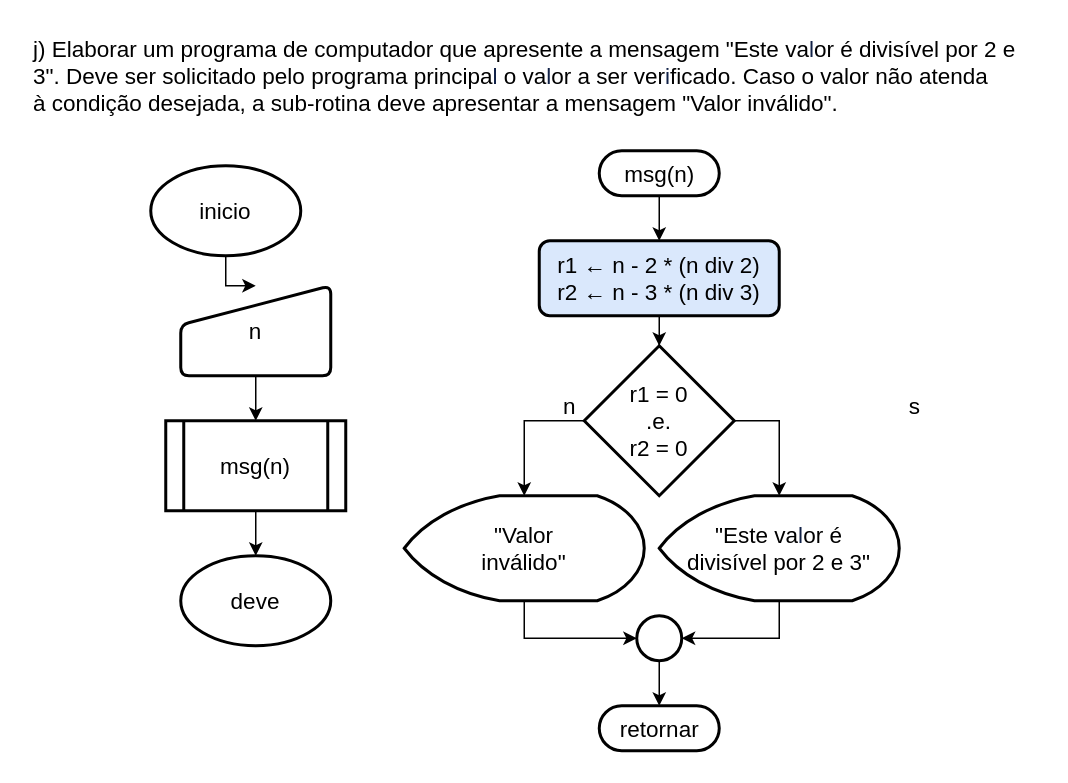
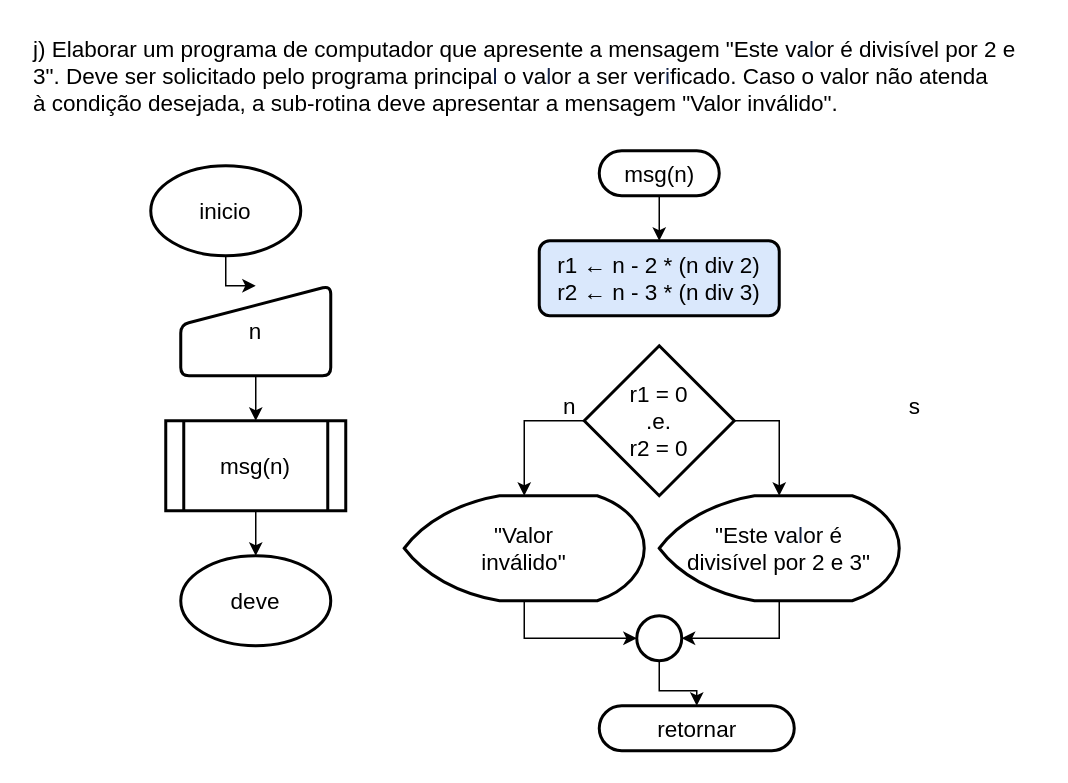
  <mxCell id="0" />
  <mxCell id="1" parent="0" />
  <mxCell id="2" value="&lt;span class=&quot;fontstyle0&quot; style=&quot;font-size: 15px;&quot;&gt;j) Elaborar um programa de computador que apresente a mensagem &quot;Este va&lt;/span&gt;&lt;span style=&quot;color: rgb(17, 33, 71); font-size: 15px;&quot; class=&quot;fontstyle0&quot;&gt;l&lt;/span&gt;&lt;span class=&quot;fontstyle0&quot; style=&quot;font-size: 15px;&quot;&gt;or é divisível por 2 e&lt;br style=&quot;font-size: 15px;&quot;&gt;3&quot;. Deve ser solicitado pelo programa principa&lt;/span&gt;&lt;span style=&quot;color: rgb(17, 33, 71); font-size: 15px;&quot; class=&quot;fontstyle0&quot;&gt;l &lt;/span&gt;&lt;span class=&quot;fontstyle0&quot; style=&quot;font-size: 15px;&quot;&gt;o va&lt;/span&gt;&lt;span style=&quot;color: rgb(17, 33, 71); font-size: 15px;&quot; class=&quot;fontstyle0&quot;&gt;l&lt;/span&gt;&lt;span class=&quot;fontstyle0&quot; style=&quot;font-size: 15px;&quot;&gt;or a ser ver&lt;/span&gt;&lt;span style=&quot;color: rgb(17, 33, 71); font-size: 15px;&quot; class=&quot;fontstyle0&quot;&gt;i&lt;/span&gt;&lt;span class=&quot;fontstyle0&quot; style=&quot;font-size: 15px;&quot;&gt;ficado. Caso o valor não atenda&lt;br style=&quot;font-size: 15px;&quot;&gt;&lt;/span&gt;&lt;span class=&quot;fontstyle2&quot; style=&quot;font-size: 15px;&quot;&gt;à &lt;/span&gt;&lt;span class=&quot;fontstyle0&quot; style=&quot;font-size: 15px;&quot;&gt;condição desejada, a sub-rotina deve apresentar a mensagem &quot;Valor inválido&quot;.&lt;/span&gt; " style="text;html=1;align=left;verticalAlign=middle;resizable=0;points=[];autosize=1;strokeColor=none;fillColor=none;fontSize=15;" vertex="1" parent="1"><mxGeometry width="670" height="60" as="geometry" x="20" y="20" /></mxCell>
  <mxCell id="3" value="" style="edgeStyle=orthogonalEdgeStyle;rounded=0;orthogonalLoop=1;jettySize=auto;html=1;fontSize=15;" edge="1" parent="1" source="4" target="7"><mxGeometry relative="1" as="geometry" /></mxCell>
  <mxCell id="4" value="msg(n)" style="html=1;dashed=0;whitespace=wrap;shape=mxgraph.dfd.start;fontSize=15;strokeWidth=2;" vertex="1" parent="1"><mxGeometry x="399" y="100" width="80" height="30" as="geometry" /></mxCell>
- <mxCell id="5" value="retornar" style="html=1;dashed=0;whitespace=wrap;shape=mxgraph.dfd.start;fontSize=15;strokeWidth=2;" vertex="1" parent="1"><mxGeometry x="399" y="470" width="80" height="30" as="geometry" /></mxCell>
- <mxCell id="6" value="" style="edgeStyle=orthogonalEdgeStyle;rounded=0;orthogonalLoop=1;jettySize=auto;html=1;fontSize=15;" edge="1" parent="1" source="7" target="10"><mxGeometry relative="1" as="geometry" /></mxCell>
+ <mxCell id="5" value="retornar" style="html=1;dashed=0;whitespace=wrap;shape=mxgraph.dfd.start;fontSize=15;strokeWidth=2;" vertex="1" parent="1"><mxGeometry x="399" y="470" width="130" height="30" as="geometry" /></mxCell>
  <mxCell id="7" value="r1 ← n - 2 * (n div 2)&lt;br&gt;r2 ← n - 3 * (n div 3)" style="rounded=1;whiteSpace=wrap;html=1;absoluteArcSize=1;arcSize=14;strokeWidth=2;fontSize=15;fillColor=#dae8fc;" vertex="1" parent="1"><mxGeometry x="359" y="160" width="160" height="50" as="geometry" /></mxCell>
  <mxCell id="8" style="edgeStyle=orthogonalEdgeStyle;rounded=0;orthogonalLoop=1;jettySize=auto;html=1;exitX=1;exitY=0.5;exitDx=0;exitDy=0;exitPerimeter=0;fontSize=15;" edge="1" parent="1" source="10" target="12"><mxGeometry relative="1" as="geometry" /></mxCell>
  <mxCell id="9" style="edgeStyle=orthogonalEdgeStyle;rounded=0;orthogonalLoop=1;jettySize=auto;html=1;exitX=0;exitY=0.5;exitDx=0;exitDy=0;exitPerimeter=0;fontSize=15;" edge="1" parent="1" source="10" target="15"><mxGeometry relative="1" as="geometry" /></mxCell>
  <mxCell id="10" value="r1 = 0&lt;br&gt;.e.&lt;br&gt;r2 = 0" style="strokeWidth=2;html=1;shape=mxgraph.flowchart.decision;whiteSpace=wrap;fontSize=15;" vertex="1" parent="1"><mxGeometry x="389" y="230" width="100" height="100" as="geometry" /></mxCell>
  <mxCell id="11" style="edgeStyle=orthogonalEdgeStyle;rounded=0;orthogonalLoop=1;jettySize=auto;html=1;exitX=0.5;exitY=1;exitDx=0;exitDy=0;exitPerimeter=0;entryX=1;entryY=0.5;entryDx=0;entryDy=0;entryPerimeter=0;fontSize=15;" edge="1" parent="1" source="12" target="18"><mxGeometry relative="1" as="geometry" /></mxCell>
  <mxCell id="12" value="&lt;span style=&quot;text-align: left;&quot; class=&quot;fontstyle0&quot;&gt;&quot;Este va&lt;/span&gt;&lt;span style=&quot;text-align: left; color: rgb(17, 33, 71);&quot; class=&quot;fontstyle0&quot;&gt;l&lt;/span&gt;&lt;span style=&quot;text-align: left;&quot; class=&quot;fontstyle0&quot;&gt;or é &lt;br&gt;divisível por 2 e 3&quot;&lt;/span&gt;" style="strokeWidth=2;html=1;shape=mxgraph.flowchart.display;whiteSpace=wrap;fontSize=15;" vertex="1" parent="1"><mxGeometry x="439" y="330" width="160" height="70" as="geometry" /></mxCell>
  <mxCell id="13" value="s" style="text;html=1;align=center;verticalAlign=middle;resizable=0;points=[];autosize=1;strokeColor=none;fillColor=none;fontSize=15;" vertex="1" parent="1"><mxGeometry x="599" y="260" width="20" height="20" as="geometry" /></mxCell>
  <mxCell id="14" style="edgeStyle=orthogonalEdgeStyle;rounded=0;orthogonalLoop=1;jettySize=auto;html=1;exitX=0.5;exitY=1;exitDx=0;exitDy=0;exitPerimeter=0;entryX=0;entryY=0.5;entryDx=0;entryDy=0;entryPerimeter=0;fontSize=15;" edge="1" parent="1" source="15" target="18"><mxGeometry relative="1" as="geometry" /></mxCell>
  <mxCell id="15" value="&lt;span style=&quot;text-align: left;&quot;&gt;&quot;Valor&lt;br&gt;inválido&quot;&lt;/span&gt;" style="strokeWidth=2;html=1;shape=mxgraph.flowchart.display;whiteSpace=wrap;fontSize=15;" vertex="1" parent="1"><mxGeometry x="269" y="330" width="160" height="70" as="geometry" /></mxCell>
  <mxCell id="16" value="n" style="text;html=1;align=center;verticalAlign=middle;resizable=0;points=[];autosize=1;strokeColor=none;fillColor=none;fontSize=15;" vertex="1" parent="1"><mxGeometry x="369" y="260" width="20" height="20" as="geometry" /></mxCell>
  <mxCell id="17" value="" style="edgeStyle=orthogonalEdgeStyle;rounded=0;orthogonalLoop=1;jettySize=auto;html=1;fontSize=15;" edge="1" parent="1" source="18" target="5"><mxGeometry relative="1" as="geometry" /></mxCell>
  <mxCell id="18" value="" style="verticalLabelPosition=bottom;verticalAlign=top;html=1;shape=mxgraph.flowchart.on-page_reference;fontSize=15;strokeWidth=2;" vertex="1" parent="1"><mxGeometry x="424" y="410" width="30" height="30" as="geometry" /></mxCell>
  <mxCell id="19" value="deve" style="strokeWidth=2;html=1;shape=mxgraph.flowchart.start_1;whiteSpace=wrap;fontSize=15;" vertex="1" parent="1"><mxGeometry x="120" y="370" width="100" height="60" as="geometry" /></mxCell>
  <mxCell id="20" value="" style="edgeStyle=orthogonalEdgeStyle;rounded=0;orthogonalLoop=1;jettySize=auto;html=1;fontSize=15;" edge="1" parent="1" source="21" target="23"><mxGeometry relative="1" as="geometry" /></mxCell>
  <mxCell id="21" value="inicio" style="strokeWidth=2;html=1;shape=mxgraph.flowchart.start_1;whiteSpace=wrap;fontSize=15;" vertex="1" parent="1"><mxGeometry x="100" y="110" width="100" height="60" as="geometry" /></mxCell>
  <mxCell id="22" value="" style="edgeStyle=orthogonalEdgeStyle;rounded=0;orthogonalLoop=1;jettySize=auto;html=1;fontSize=15;" edge="1" parent="1" source="23" target="25"><mxGeometry relative="1" as="geometry" /></mxCell>
  <mxCell id="23" value="n" style="html=1;strokeWidth=2;shape=manualInput;whiteSpace=wrap;rounded=1;size=26;arcSize=11;fontSize=15;" vertex="1" parent="1"><mxGeometry x="120" y="190" width="100" height="60" as="geometry" /></mxCell>
  <mxCell id="24" value="" style="edgeStyle=orthogonalEdgeStyle;rounded=0;orthogonalLoop=1;jettySize=auto;html=1;fontSize=15;" edge="1" parent="1" source="25" target="19"><mxGeometry relative="1" as="geometry" /></mxCell>
  <mxCell id="25" value="msg(n)" style="shape=process;whiteSpace=wrap;html=1;backgroundOutline=1;fontSize=15;strokeWidth=2;rounded=1;arcSize=0;" vertex="1" parent="1"><mxGeometry x="110" y="280" width="120" height="60" as="geometry" /></mxCell>
